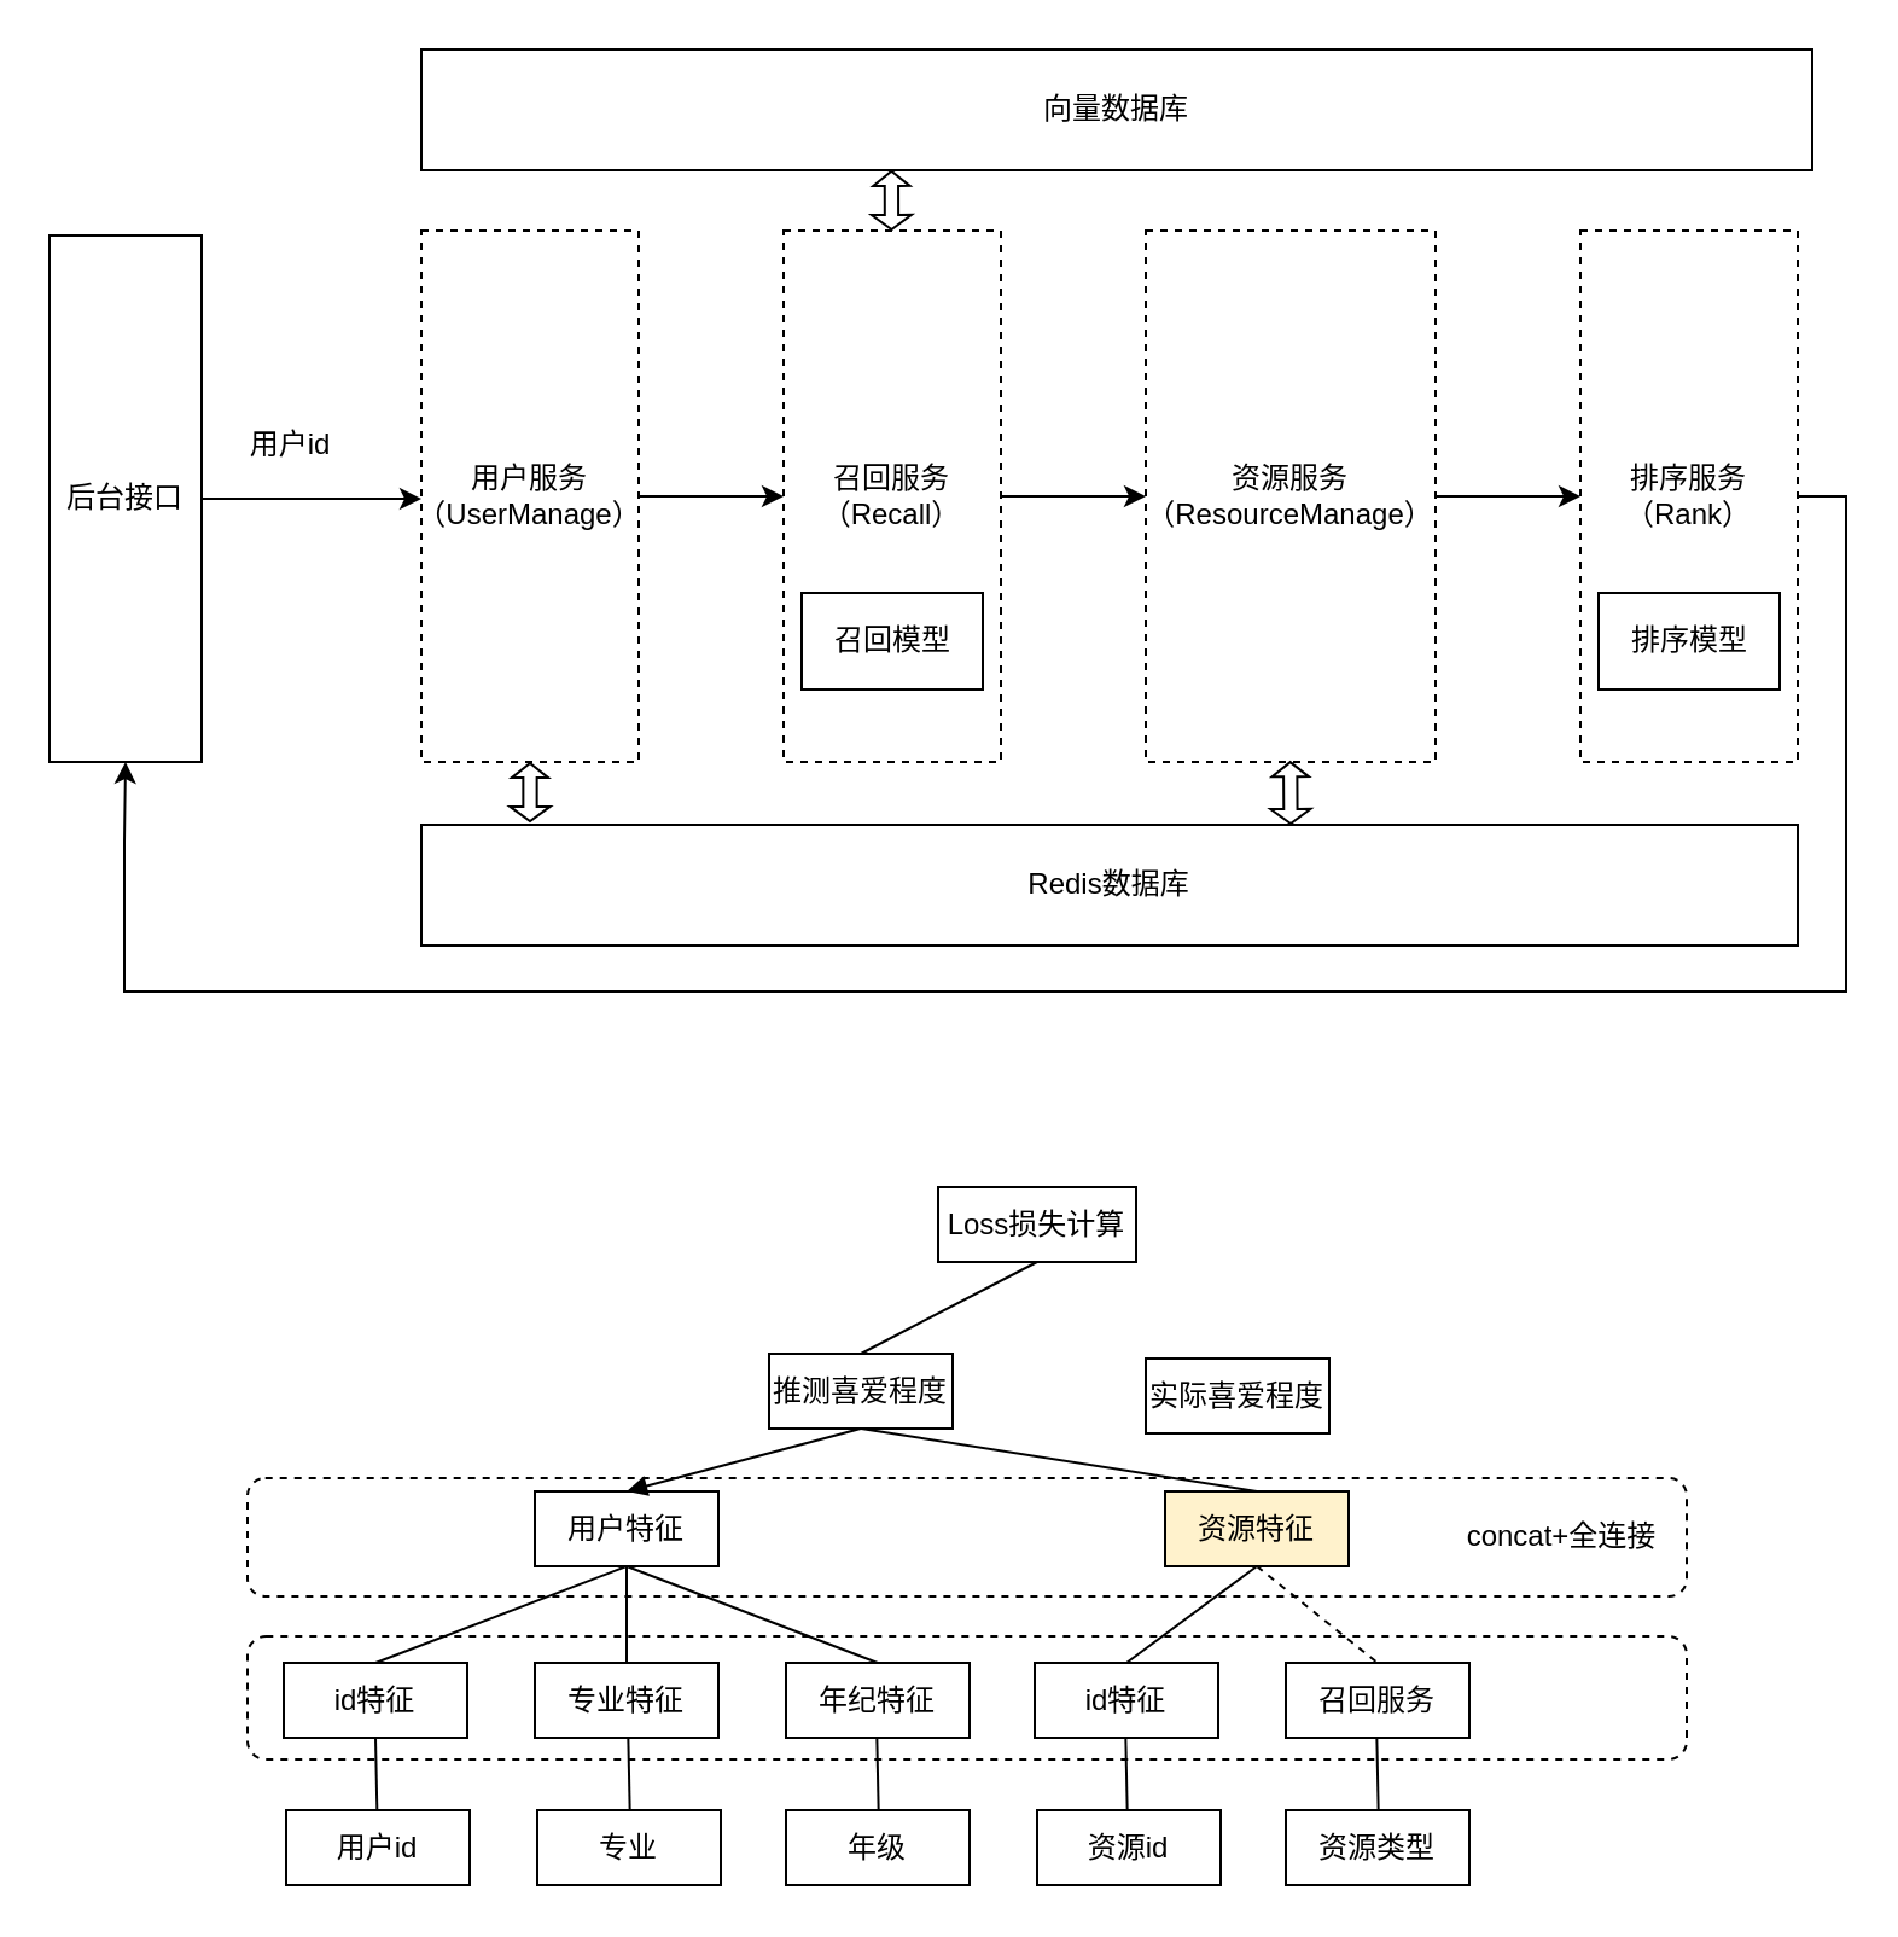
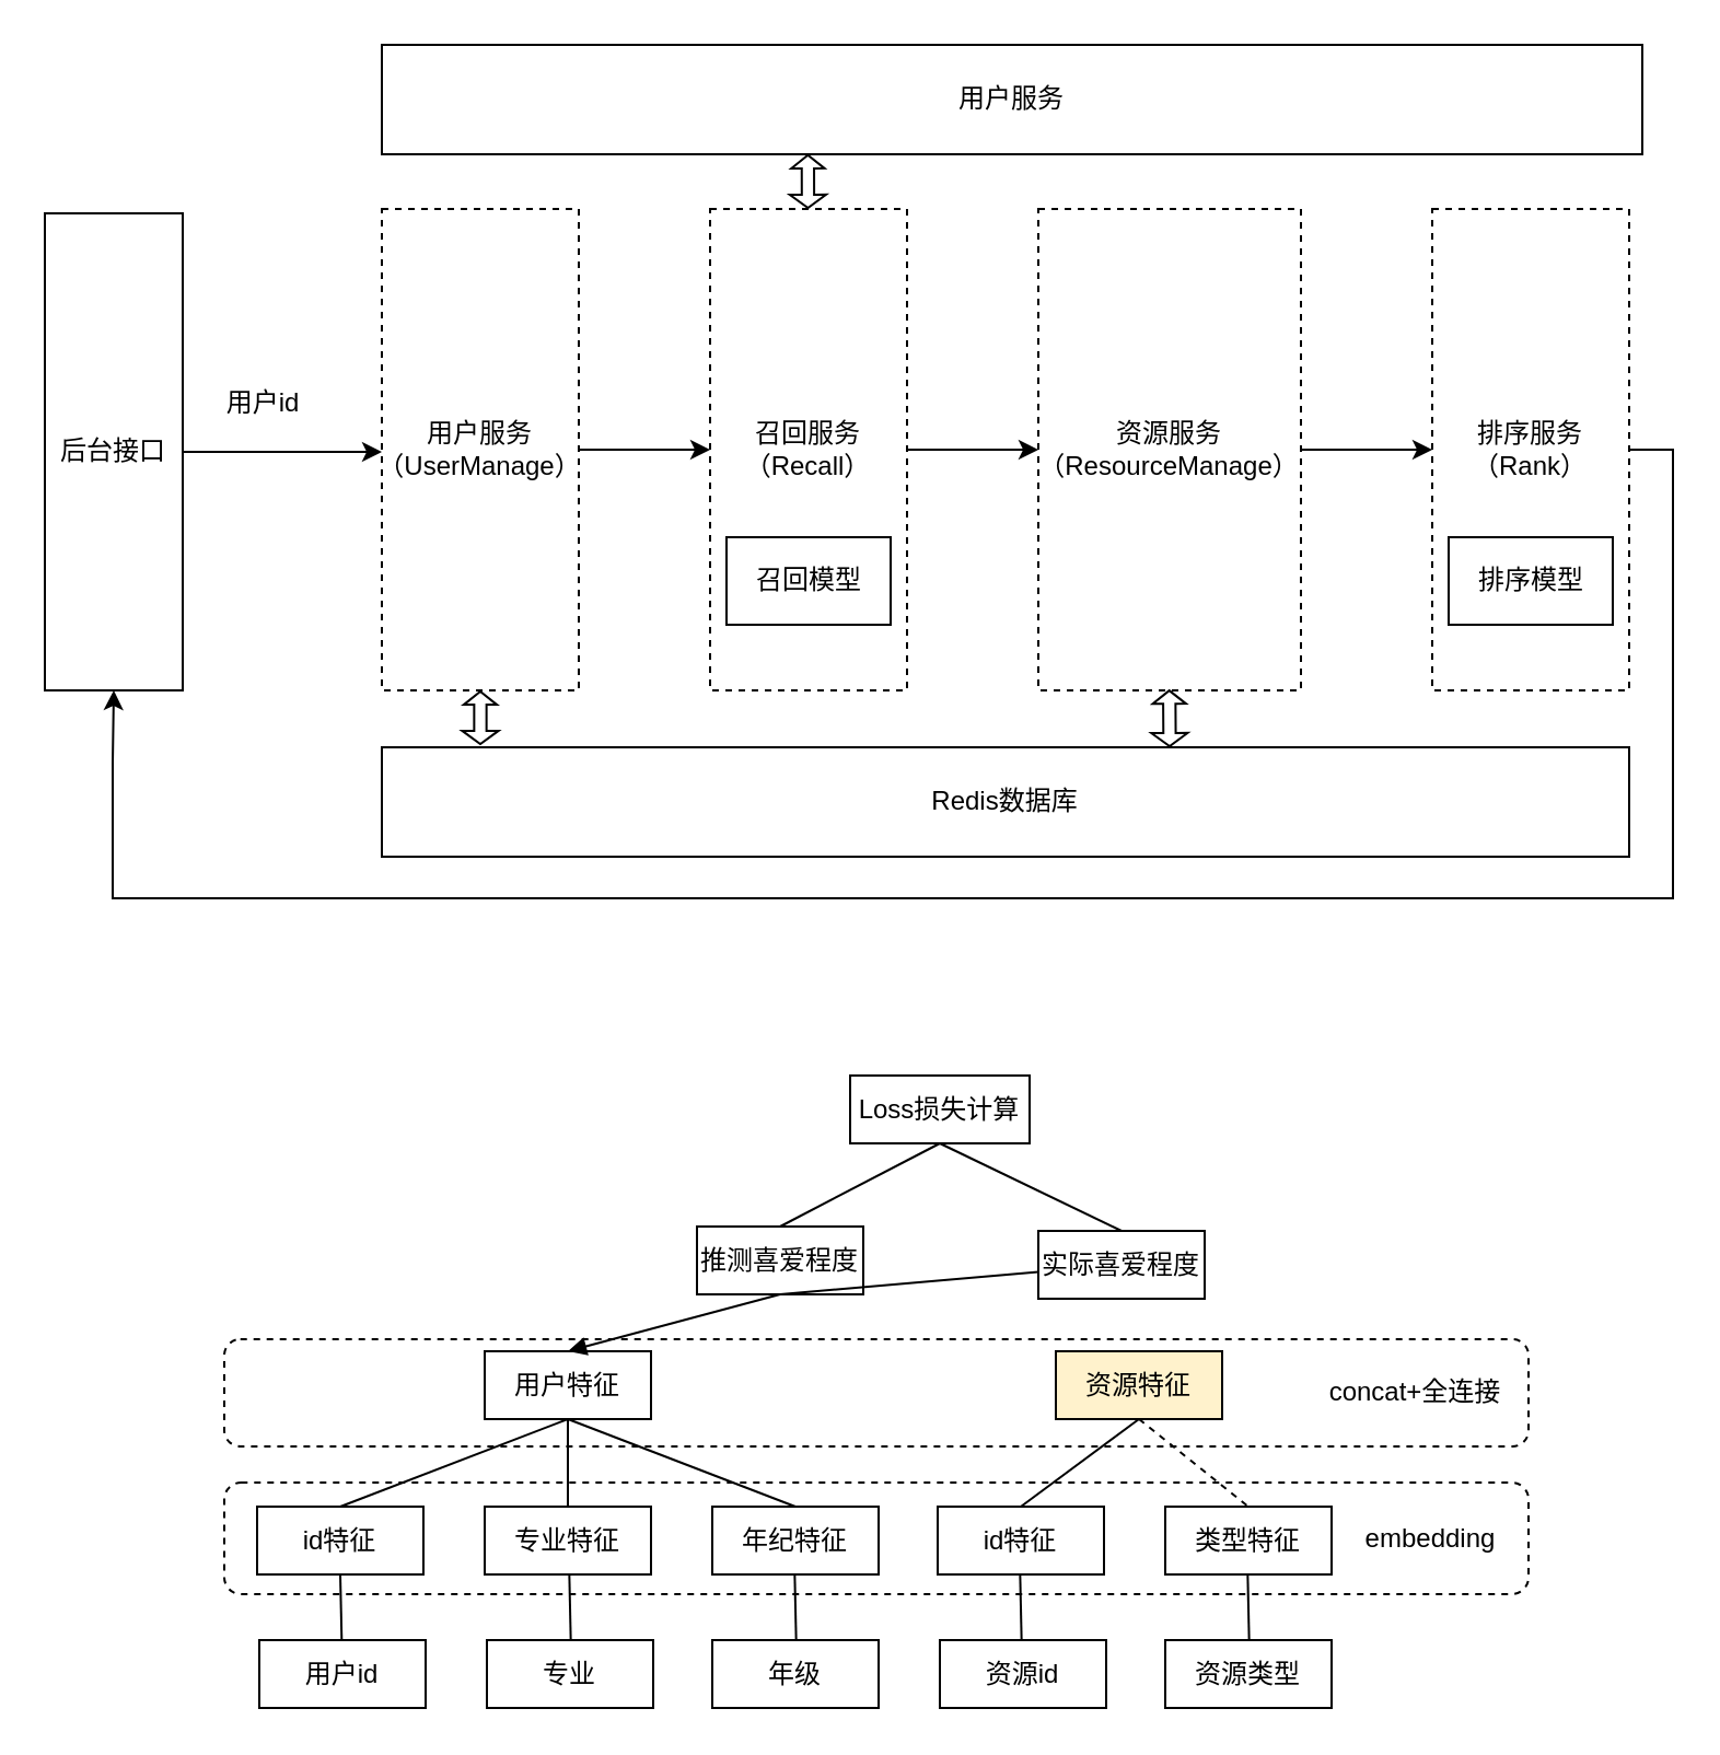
  <mxCell id="0" />
  <mxCell id="1" parent="0" />
  <mxCell id="2" value="" style="rounded=1;whiteSpace=wrap;html=1;dashed=1;" vertex="1" parent="1"><mxGeometry x="102" y="611.5" width="596" height="49" as="geometry" /></mxCell>
  <mxCell id="3" value="" style="rounded=1;whiteSpace=wrap;html=1;dashed=1;" vertex="1" parent="1"><mxGeometry x="102" y="677" width="596" height="51" as="geometry" /></mxCell>
  <mxCell id="4" value="" style="edgeStyle=orthogonalEdgeStyle;rounded=0;orthogonalLoop=1;jettySize=auto;html=1;" edge="1" parent="1" source="5" target="7"><mxGeometry relative="1" as="geometry" /></mxCell>
  <mxCell id="5" value="用户服务（UserManage）" style="rounded=0;whiteSpace=wrap;html=1;dashed=1;" vertex="1" parent="1"><mxGeometry x="174" y="95" width="90" height="220" as="geometry" /></mxCell>
  <mxCell id="6" value="" style="edgeStyle=orthogonalEdgeStyle;rounded=0;orthogonalLoop=1;jettySize=auto;html=1;" edge="1" parent="1" source="7" target="9"><mxGeometry relative="1" as="geometry" /></mxCell>
  <mxCell id="7" value="召回服务（Recall）" style="rounded=0;whiteSpace=wrap;html=1;dashed=1;" vertex="1" parent="1"><mxGeometry x="324" y="95" width="90" height="220" as="geometry" /></mxCell>
  <mxCell id="8" value="" style="edgeStyle=orthogonalEdgeStyle;rounded=0;orthogonalLoop=1;jettySize=auto;html=1;" edge="1" parent="1" source="9" target="11"><mxGeometry relative="1" as="geometry" /></mxCell>
  <mxCell id="9" value="资源服务（ResourceManage）" style="rounded=0;whiteSpace=wrap;html=1;dashed=1;" vertex="1" parent="1"><mxGeometry x="474" y="95" width="120" height="220" as="geometry" /></mxCell>
  <mxCell id="10" style="edgeStyle=orthogonalEdgeStyle;rounded=0;orthogonalLoop=1;jettySize=auto;html=1;exitX=1;exitY=0.5;exitDx=0;exitDy=0;entryX=0.5;entryY=1;entryDx=0;entryDy=0;" edge="1" parent="1" source="11" target="20"><mxGeometry relative="1" as="geometry"><Array as="points"><mxPoint x="764" y="205" /><mxPoint x="764" y="410" /><mxPoint x="51" y="410" /><mxPoint x="51" y="348" /></Array></mxGeometry></mxCell>
  <mxCell id="11" value="排序服务（Rank）" style="rounded=0;whiteSpace=wrap;html=1;dashed=1;" vertex="1" parent="1"><mxGeometry x="654" y="95" width="90" height="220" as="geometry" /></mxCell>
  <mxCell id="12" value="Redis数据库" style="rounded=0;whiteSpace=wrap;html=1;" vertex="1" parent="1"><mxGeometry x="174" y="341" width="570" height="50" as="geometry" /></mxCell>
- <mxCell id="13" value="向量数据库" style="rounded=0;whiteSpace=wrap;html=1;" vertex="1" parent="1"><mxGeometry x="174" y="20" width="576" height="50" as="geometry" /></mxCell>
+ <mxCell id="13" value="用户服务" style="rounded=0;whiteSpace=wrap;html=1;" vertex="1" parent="1"><mxGeometry x="174" y="20" width="576" height="50" as="geometry" /></mxCell>
  <mxCell id="14" value="排序模型" style="rounded=0;whiteSpace=wrap;html=1;" vertex="1" parent="1"><mxGeometry x="661.5" y="245" width="75" height="40" as="geometry" /></mxCell>
  <mxCell id="15" value="召回模型" style="rounded=0;whiteSpace=wrap;html=1;" vertex="1" parent="1"><mxGeometry x="331.5" y="245" width="75" height="40" as="geometry" /></mxCell>
  <mxCell id="16" value="" style="shape=flexArrow;endArrow=classic;startArrow=classic;html=1;rounded=0;entryX=0.5;entryY=1;entryDx=0;entryDy=0;width=5.638;endSize=1.682;endWidth=8.525;startSize=1.682;startWidth=9.982;" edge="1" parent="1" target="5"><mxGeometry width="100" height="100" relative="1" as="geometry"><mxPoint x="219" y="340" as="sourcePoint" /><mxPoint x="144" y="315" as="targetPoint" /></mxGeometry></mxCell>
  <mxCell id="17" value="" style="shape=flexArrow;endArrow=classic;startArrow=classic;html=1;rounded=0;entryX=0.5;entryY=1;entryDx=0;entryDy=0;width=5.638;endSize=1.682;endWidth=8.525;startSize=1.682;startWidth=9.982;" edge="1" parent="1"><mxGeometry width="100" height="100" relative="1" as="geometry"><mxPoint x="534" y="341" as="sourcePoint" /><mxPoint x="533.83" y="314.55" as="targetPoint" /></mxGeometry></mxCell>
  <mxCell id="18" value="" style="shape=flexArrow;endArrow=classic;startArrow=classic;html=1;rounded=0;exitX=0.079;exitY=0.009;exitDx=0;exitDy=0;exitPerimeter=0;width=5.638;endSize=1.682;endWidth=8.525;startSize=1.682;startWidth=9.982;entryX=0.338;entryY=0.998;entryDx=0;entryDy=0;entryPerimeter=0;" edge="1" parent="1" target="13"><mxGeometry width="100" height="100" relative="1" as="geometry"><mxPoint x="368.74" y="95" as="sourcePoint" /><mxPoint x="368" y="70" as="targetPoint" /></mxGeometry></mxCell>
  <mxCell id="19" value="" style="edgeStyle=orthogonalEdgeStyle;rounded=0;orthogonalLoop=1;jettySize=auto;html=1;" edge="1" parent="1" source="20" target="5"><mxGeometry relative="1" as="geometry"><Array as="points"><mxPoint x="82" y="205" /><mxPoint x="82" y="205" /></Array></mxGeometry></mxCell>
  <mxCell id="20" value="后台接口" style="rounded=0;whiteSpace=wrap;html=1;" vertex="1" parent="1"><mxGeometry x="20" y="97" width="63" height="218" as="geometry" /></mxCell>
  <mxCell id="21" value="用户id" style="text;html=1;strokeColor=none;fillColor=none;align=center;verticalAlign=middle;whiteSpace=wrap;rounded=0;" vertex="1" parent="1"><mxGeometry x="90" y="169" width="60" height="30" as="geometry" /></mxCell>
  <mxCell id="22" value="用户id" style="rounded=0;whiteSpace=wrap;html=1;" vertex="1" parent="1"><mxGeometry x="118" y="749" width="76" height="31" as="geometry" /></mxCell>
  <mxCell id="23" value="id特征" style="rounded=0;whiteSpace=wrap;html=1;" vertex="1" parent="1"><mxGeometry x="428" y="688" width="76" height="31" as="geometry" /></mxCell>
  <mxCell id="24" value="id特征" style="rounded=0;whiteSpace=wrap;html=1;" vertex="1" parent="1"><mxGeometry x="117" y="688" width="76" height="31" as="geometry" /></mxCell>
  <mxCell id="25" value="专业" style="rounded=0;whiteSpace=wrap;html=1;" vertex="1" parent="1"><mxGeometry x="222" y="749" width="76" height="31" as="geometry" /></mxCell>
  <mxCell id="26" value="年级" style="rounded=0;whiteSpace=wrap;html=1;" vertex="1" parent="1"><mxGeometry x="325" y="749" width="76" height="31" as="geometry" /></mxCell>
  <mxCell id="27" value="资源id" style="rounded=0;whiteSpace=wrap;html=1;" vertex="1" parent="1"><mxGeometry x="429" y="749" width="76" height="31" as="geometry" /></mxCell>
  <mxCell id="28" value="资源类型" style="rounded=0;whiteSpace=wrap;html=1;" vertex="1" parent="1"><mxGeometry x="532" y="749" width="76" height="31" as="geometry" /></mxCell>
  <mxCell id="29" value="专业特征" style="rounded=0;whiteSpace=wrap;html=1;" vertex="1" parent="1"><mxGeometry x="221" y="688" width="76" height="31" as="geometry" /></mxCell>
  <mxCell id="30" value="年纪特征" style="rounded=0;whiteSpace=wrap;html=1;" vertex="1" parent="1"><mxGeometry x="325" y="688" width="76" height="31" as="geometry" /></mxCell>
- <mxCell id="31" value="召回服务" style="rounded=0;whiteSpace=wrap;html=1;" vertex="1" parent="1"><mxGeometry x="532" y="688" width="76" height="31" as="geometry" /></mxCell>
+ <mxCell id="31" value="类型特征" style="rounded=0;whiteSpace=wrap;html=1;" vertex="1" parent="1"><mxGeometry x="532" y="688" width="76" height="31" as="geometry" /></mxCell>
  <mxCell id="32" value="用户特征" style="rounded=0;whiteSpace=wrap;html=1;" vertex="1" parent="1"><mxGeometry x="221" y="617" width="76" height="31" as="geometry" /></mxCell>
  <mxCell id="33" value="资源特征" style="rounded=0;whiteSpace=wrap;html=1;fillColor=#fff2cc;" vertex="1" parent="1"><mxGeometry x="482" y="617" width="76" height="31" as="geometry" /></mxCell>
  <mxCell id="34" value="" style="endArrow=none;html=1;rounded=0;entryX=0.5;entryY=1;entryDx=0;entryDy=0;exitX=0.5;exitY=0;exitDx=0;exitDy=0;" edge="1" parent="1" source="24" target="32"><mxGeometry width="50" height="50" relative="1" as="geometry"><mxPoint x="428" y="660" as="sourcePoint" /><mxPoint x="478" y="610" as="targetPoint" /></mxGeometry></mxCell>
  <mxCell id="35" value="" style="endArrow=none;html=1;rounded=0;entryX=0.5;entryY=1;entryDx=0;entryDy=0;" edge="1" parent="1" source="22" target="24"><mxGeometry width="50" height="50" relative="1" as="geometry"><mxPoint x="165" y="698" as="sourcePoint" /><mxPoint x="269" y="658" as="targetPoint" /></mxGeometry></mxCell>
  <mxCell id="36" value="" style="endArrow=none;html=1;rounded=0;entryX=0.5;entryY=1;entryDx=0;entryDy=0;" edge="1" parent="1"><mxGeometry width="50" height="50" relative="1" as="geometry"><mxPoint x="260.329" y="749" as="sourcePoint" /><mxPoint x="259.67" y="719" as="targetPoint" /></mxGeometry></mxCell>
  <mxCell id="37" value="" style="endArrow=none;html=1;rounded=0;entryX=0.5;entryY=1;entryDx=0;entryDy=0;" edge="1" parent="1"><mxGeometry width="50" height="50" relative="1" as="geometry"><mxPoint x="363.329" y="749" as="sourcePoint" /><mxPoint x="362.67" y="719" as="targetPoint" /></mxGeometry></mxCell>
  <mxCell id="38" value="" style="endArrow=none;html=1;rounded=0;entryX=0.5;entryY=1;entryDx=0;entryDy=0;" edge="1" parent="1"><mxGeometry width="50" height="50" relative="1" as="geometry"><mxPoint x="466.329" y="749" as="sourcePoint" /><mxPoint x="465.67" y="719" as="targetPoint" /></mxGeometry></mxCell>
  <mxCell id="39" value="" style="endArrow=none;html=1;rounded=0;entryX=0.5;entryY=1;entryDx=0;entryDy=0;" edge="1" parent="1"><mxGeometry width="50" height="50" relative="1" as="geometry"><mxPoint x="570.329" y="749" as="sourcePoint" /><mxPoint x="569.67" y="719" as="targetPoint" /></mxGeometry></mxCell>
  <mxCell id="40" value="" style="endArrow=none;html=1;rounded=0;entryX=0.5;entryY=1;entryDx=0;entryDy=0;exitX=0.5;exitY=0;exitDx=0;exitDy=0;" edge="1" parent="1" source="29" target="32"><mxGeometry width="50" height="50" relative="1" as="geometry"><mxPoint x="165" y="698" as="sourcePoint" /><mxPoint x="269" y="658" as="targetPoint" /></mxGeometry></mxCell>
  <mxCell id="41" value="" style="endArrow=none;html=1;rounded=0;entryX=0.5;entryY=1;entryDx=0;entryDy=0;exitX=0.5;exitY=0;exitDx=0;exitDy=0;" edge="1" parent="1" source="30" target="32"><mxGeometry width="50" height="50" relative="1" as="geometry"><mxPoint x="175" y="708" as="sourcePoint" /><mxPoint x="279" y="668" as="targetPoint" /></mxGeometry></mxCell>
  <mxCell id="42" value="" style="endArrow=none;html=1;rounded=0;entryX=0.5;entryY=1;entryDx=0;entryDy=0;exitX=0.5;exitY=0;exitDx=0;exitDy=0;" edge="1" parent="1" source="23" target="33"><mxGeometry width="50" height="50" relative="1" as="geometry"><mxPoint x="185" y="718" as="sourcePoint" /><mxPoint x="289" y="678" as="targetPoint" /></mxGeometry></mxCell>
  <mxCell id="43" value="" style="endArrow=none;html=1;rounded=0;entryX=0.5;entryY=0;entryDx=0;entryDy=0;exitX=0.5;exitY=1;exitDx=0;exitDy=0;dashed=1;" edge="1" parent="1" source="33" target="31"><mxGeometry width="50" height="50" relative="1" as="geometry"><mxPoint x="195" y="728" as="sourcePoint" /><mxPoint x="299" y="688" as="targetPoint" /></mxGeometry></mxCell>
  <mxCell id="44" value="" style="endArrow=block;html=1;rounded=0;entryX=0.5;entryY=0;entryDx=0;entryDy=0;exitX=0.5;exitY=1;exitDx=0;exitDy=0;" edge="1" parent="1" source="45" target="32"><mxGeometry width="50" height="50" relative="1" as="geometry"><mxPoint x="349" y="560" as="sourcePoint" /><mxPoint x="309" y="698" as="targetPoint" /></mxGeometry></mxCell>
  <mxCell id="45" value="推测喜爱程度" style="rounded=0;whiteSpace=wrap;html=1;" vertex="1" parent="1"><mxGeometry x="318" y="560" width="76" height="31" as="geometry" /></mxCell>
  <mxCell id="46" value="实际喜爱程度" style="rounded=0;whiteSpace=wrap;html=1;" vertex="1" parent="1"><mxGeometry x="474" y="562" width="76" height="31" as="geometry" /></mxCell>
- <mxCell id="47" value="" style="endArrow=none;html=1;rounded=0;entryX=0.5;entryY=0;entryDx=0;entryDy=0;exitX=0.5;exitY=1;exitDx=0;exitDy=0;" edge="1" parent="1" source="45" target="33"><mxGeometry width="50" height="50" relative="1" as="geometry"><mxPoint x="369" y="565" as="sourcePoint" /><mxPoint x="269" y="627" as="targetPoint" /></mxGeometry></mxCell>
+ <mxCell id="47" value="" style="endArrow=none;html=1;rounded=0;exitX=0.5;exitY=1;exitDx=0;exitDy=0;" edge="1" parent="1" source="45" target="46"><mxGeometry width="50" height="50" relative="1" as="geometry"><mxPoint x="369" y="565" as="sourcePoint" /><mxPoint x="269" y="627" as="targetPoint" /></mxGeometry></mxCell>
  <mxCell id="48" value="" style="endArrow=none;html=1;rounded=0;exitX=0.5;exitY=0;exitDx=0;exitDy=0;entryX=0.5;entryY=1;entryDx=0;entryDy=0;" edge="1" parent="1" source="45" target="50"><mxGeometry width="50" height="50" relative="1" as="geometry"><mxPoint x="389" y="585" as="sourcePoint" /><mxPoint x="434" y="507" as="targetPoint" /></mxGeometry></mxCell>
+ <mxCell id="49" value="" style="endArrow=none;html=1;rounded=0;entryX=0.5;entryY=0;entryDx=0;entryDy=0;exitX=0.5;exitY=1;exitDx=0;exitDy=0;" edge="1" parent="1" source="50" target="46"><mxGeometry width="50" height="50" relative="1" as="geometry"><mxPoint x="488" y="508" as="sourcePoint" /><mxPoint x="444" y="517" as="targetPoint" /></mxGeometry></mxCell>
  <mxCell id="50" value="Loss损失计算" style="rounded=0;whiteSpace=wrap;html=1;" vertex="1" parent="1"><mxGeometry x="388" y="491" width="82" height="31" as="geometry" /></mxCell>
  <mxCell id="51" value="concat+全连接" style="text;html=1;strokeColor=none;fillColor=none;align=center;verticalAlign=middle;whiteSpace=wrap;rounded=0;dashed=1;" vertex="1" parent="1"><mxGeometry x="603" y="621" width="87" height="30" as="geometry" /></mxCell>
+ <mxCell id="52" value="embedding" style="text;html=1;strokeColor=none;fillColor=none;align=center;verticalAlign=middle;whiteSpace=wrap;rounded=0;dashed=1;" vertex="1" parent="1"><mxGeometry x="615" y="687.5" width="77" height="30" as="geometry" /></mxCell>
